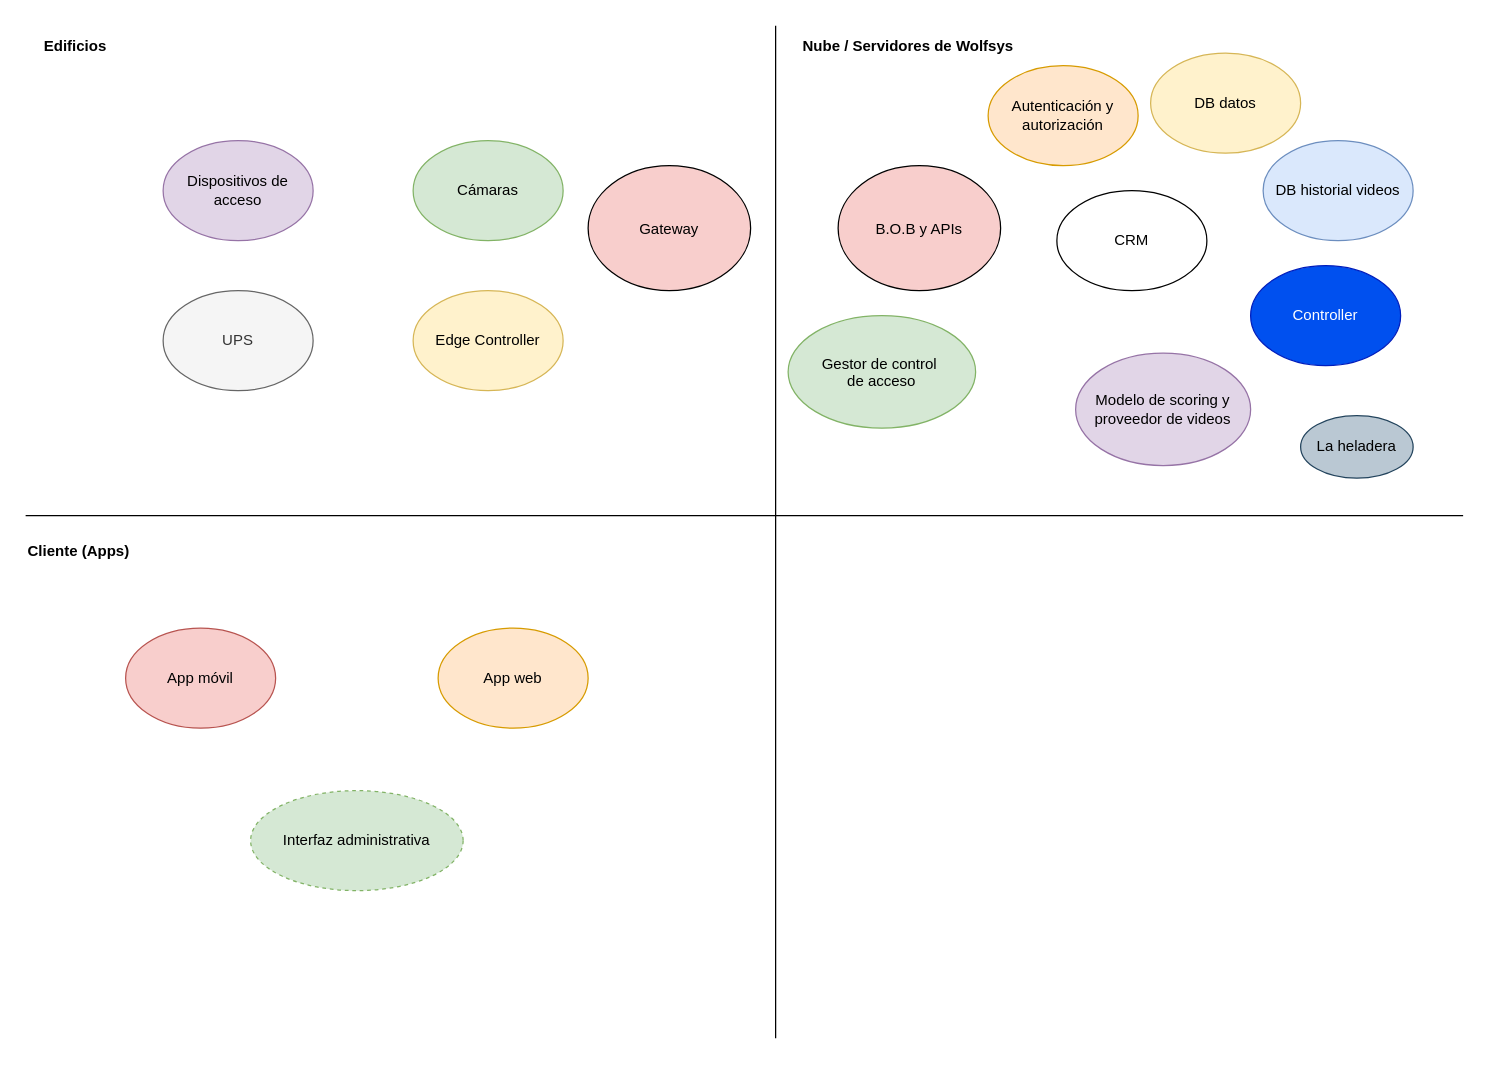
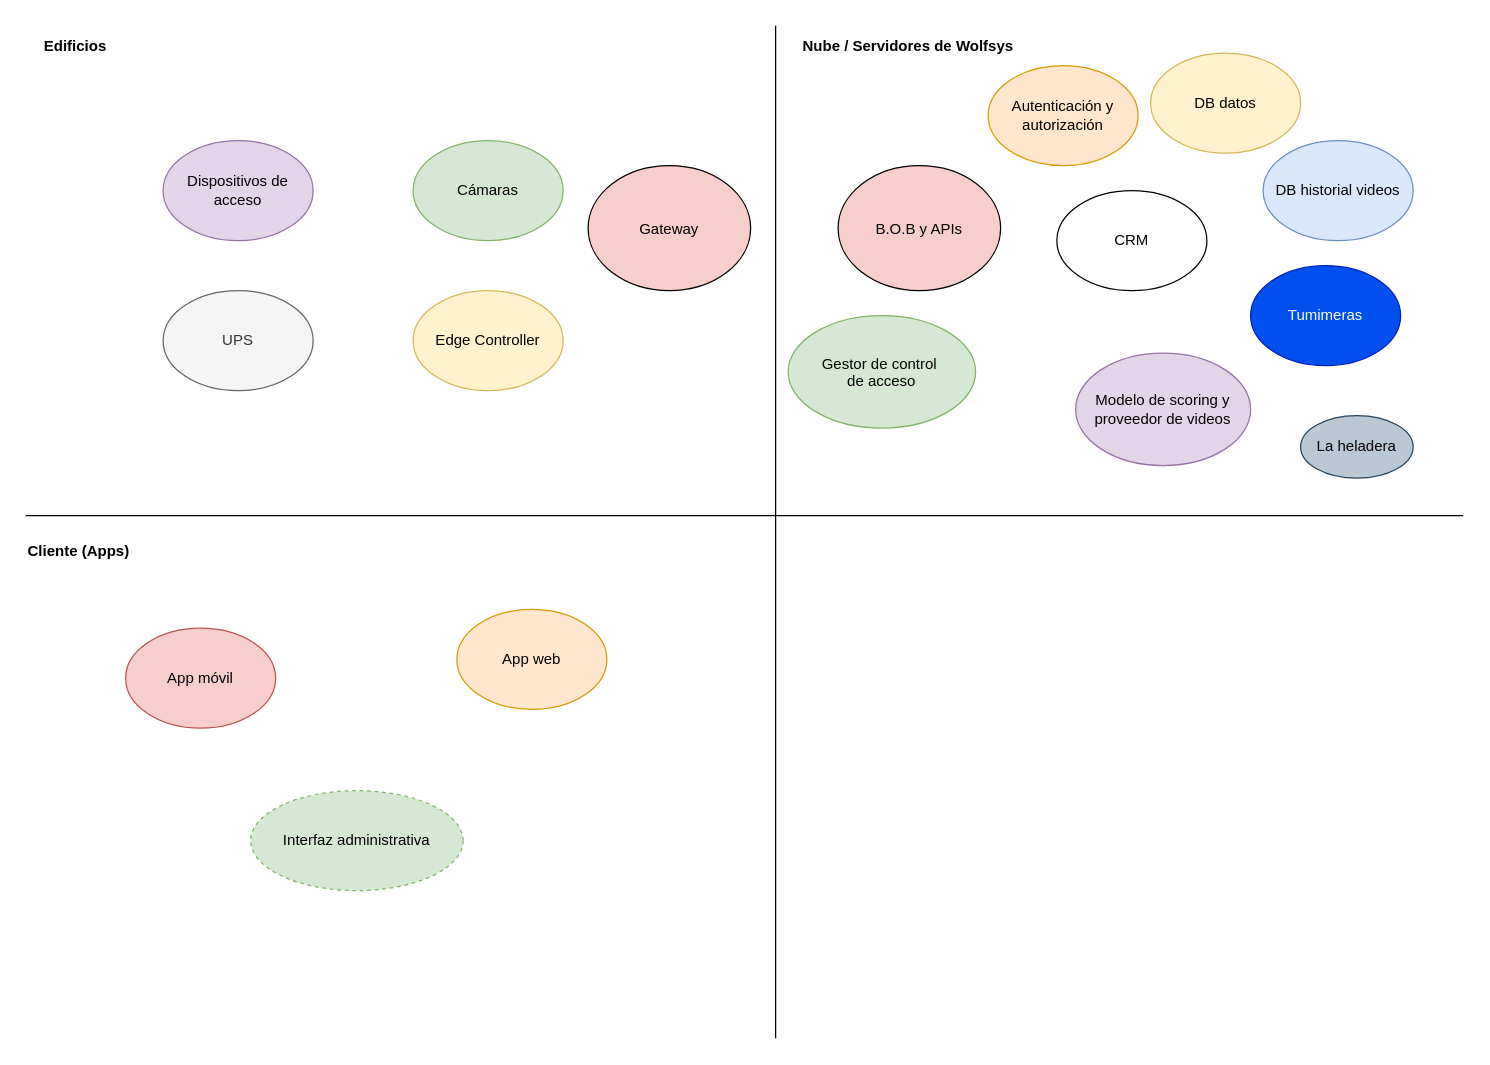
  <mxCell id="0" />
  <mxCell id="1" parent="0" />
  <mxCell id="2" value="" style="endArrow=none;html=1;rounded=0;" parent="1" edge="1"><mxGeometry width="50" height="50" relative="1" as="geometry"><mxPoint x="620" y="830" as="sourcePoint" /><mxPoint x="620" y="20" as="targetPoint" /></mxGeometry></mxCell>
  <mxCell id="3" value="" style="endArrow=none;html=1;rounded=0;" parent="1" edge="1"><mxGeometry width="50" height="50" relative="1" as="geometry"><mxPoint x="20" y="412" as="sourcePoint" /><mxPoint x="1170" y="412" as="targetPoint" /><Array as="points"><mxPoint x="620" y="412" /></Array></mxGeometry></mxCell>
  <mxCell id="4" value="Edificios" style="text;html=1;align=center;verticalAlign=middle;whiteSpace=wrap;rounded=0;fontStyle=1" parent="1" vertex="1"><mxGeometry x="30" y="22" width="60" height="30" as="geometry" /></mxCell>
  <mxCell id="5" value="Nube / Servidores de Wolfsys" style="text;html=1;align=left;verticalAlign=middle;whiteSpace=wrap;rounded=0;fontStyle=1" parent="1" vertex="1"><mxGeometry x="640" y="22" width="210" height="30" as="geometry" /></mxCell>
  <mxCell id="6" value="Cliente (Apps)" style="text;html=1;align=left;verticalAlign=middle;whiteSpace=wrap;rounded=0;fontStyle=1" parent="1" vertex="1"><mxGeometry x="20" y="426" width="110" height="30" as="geometry" /></mxCell>
  <mxCell id="7" value="B.O.B y APIs" style="shape=ellipse;fillColor=#f8cecc;" parent="1" vertex="1"><mxGeometry x="670" y="132" width="130" height="100" as="geometry" /></mxCell>
  <mxCell id="8" value="App móvil" style="ellipse;whiteSpace=wrap;html=1;fillColor=#f8cecc;strokeColor=#b85450;" parent="1" vertex="1"><mxGeometry x="100" y="502" width="120" height="80" as="geometry" /></mxCell>
- <mxCell id="9" value="App web" style="ellipse;whiteSpace=wrap;html=1;fillColor=#ffe6cc;strokeColor=#d79b00;" parent="1" vertex="1"><mxGeometry x="350" y="502" width="120" height="80" as="geometry" /></mxCell>
+ <mxCell id="9" value="App web" style="ellipse;whiteSpace=wrap;html=1;fillColor=#ffe6cc;strokeColor=#d79b00;" parent="1" vertex="1"><mxGeometry x="365" y="487" width="120" height="80" as="geometry" /></mxCell>
  <mxCell id="10" value="Interfaz administrativa" style="ellipse;whiteSpace=wrap;html=1;fillColor=#d5e8d4;strokeColor=#82b366;dashed=1;" parent="1" vertex="1"><mxGeometry x="200" y="632" width="170" height="80" as="geometry" /></mxCell>
  <mxCell id="11" value="Dispositivos de acceso" style="ellipse;whiteSpace=wrap;html=1;fillColor=#e1d5e7;strokeColor=#9673a6;" parent="1" vertex="1"><mxGeometry x="130" y="112" width="120" height="80" as="geometry" /></mxCell>
  <mxCell id="12" value="Cámaras" style="ellipse;whiteSpace=wrap;html=1;fillColor=#d5e8d4;strokeColor=#82b366;" parent="1" vertex="1"><mxGeometry x="330" y="112" width="120" height="80" as="geometry" /></mxCell>
  <mxCell id="13" value="UPS" style="ellipse;whiteSpace=wrap;html=1;fillColor=#f5f5f5;fontColor=#333333;strokeColor=#666666;" parent="1" vertex="1"><mxGeometry x="130" y="232" width="120" height="80" as="geometry" /></mxCell>
  <mxCell id="14" value="Edge Controller" style="ellipse;whiteSpace=wrap;html=1;fillColor=#fff2cc;strokeColor=#d6b656;" parent="1" vertex="1"><mxGeometry x="330" y="232" width="120" height="80" as="geometry" /></mxCell>
  <mxCell id="15" value="Modelo de scoring y proveedor de videos" style="ellipse;whiteSpace=wrap;html=1;fillColor=#e1d5e7;strokeColor=#9673a6;" parent="1" vertex="1"><mxGeometry x="860" y="282" width="140" height="90" as="geometry" /></mxCell>
  <mxCell id="16" value="DB datos" style="ellipse;whiteSpace=wrap;html=1;fillColor=#fff2cc;strokeColor=#d6b656;" parent="1" vertex="1"><mxGeometry x="920" y="42" width="120" height="80" as="geometry" /></mxCell>
  <mxCell id="17" value="CRM" style="ellipse;whiteSpace=wrap;html=1;" parent="1" vertex="1"><mxGeometry x="845" y="152" width="120" height="80" as="geometry" /></mxCell>
  <mxCell id="18" value="Autenticación y autorización" style="ellipse;whiteSpace=wrap;html=1;fillColor=#ffe6cc;strokeColor=#d79b00;" parent="1" vertex="1"><mxGeometry x="790" y="52" width="120" height="80" as="geometry" /></mxCell>
  <mxCell id="19" value="DB historial videos" style="ellipse;whiteSpace=wrap;html=1;fillColor=#dae8fc;strokeColor=#6c8ebf;" parent="1" vertex="1"><mxGeometry x="1010" y="112" width="120" height="80" as="geometry" /></mxCell>
- <mxCell id="20" value="Controller" style="ellipse;whiteSpace=wrap;html=1;fillColor=#0050ef;fontColor=#ffffff;strokeColor=#001DBC;" parent="1" vertex="1"><mxGeometry x="1000" y="212" width="120" height="80" as="geometry" /></mxCell>
+ <mxCell id="20" value="Tumimeras" style="ellipse;whiteSpace=wrap;html=1;fillColor=#0050ef;fontColor=#ffffff;strokeColor=#001DBC;" parent="1" vertex="1"><mxGeometry x="1000" y="212" width="120" height="80" as="geometry" /></mxCell>
  <mxCell id="21" value="Gestor de control &#10;de acceso" style="shape=ellipse;fillColor=#d5e8d4;strokeColor=#82b366;" vertex="1" parent="1"><mxGeometry x="630" y="252" width="150" height="90" as="geometry" /></mxCell>
  <mxCell id="22" value="La heladera" style="ellipse;whiteSpace=wrap;html=1;fillColor=#bac8d3;strokeColor=#23445d;" vertex="1" parent="1"><mxGeometry x="1040" y="332" width="90" height="50" as="geometry" /></mxCell>
  <mxCell id="23" value="Gateway" style="shape=ellipse;fillColor=#f8cecc;" vertex="1" parent="1"><mxGeometry x="470" y="132" width="130" height="100" as="geometry" /></mxCell>
